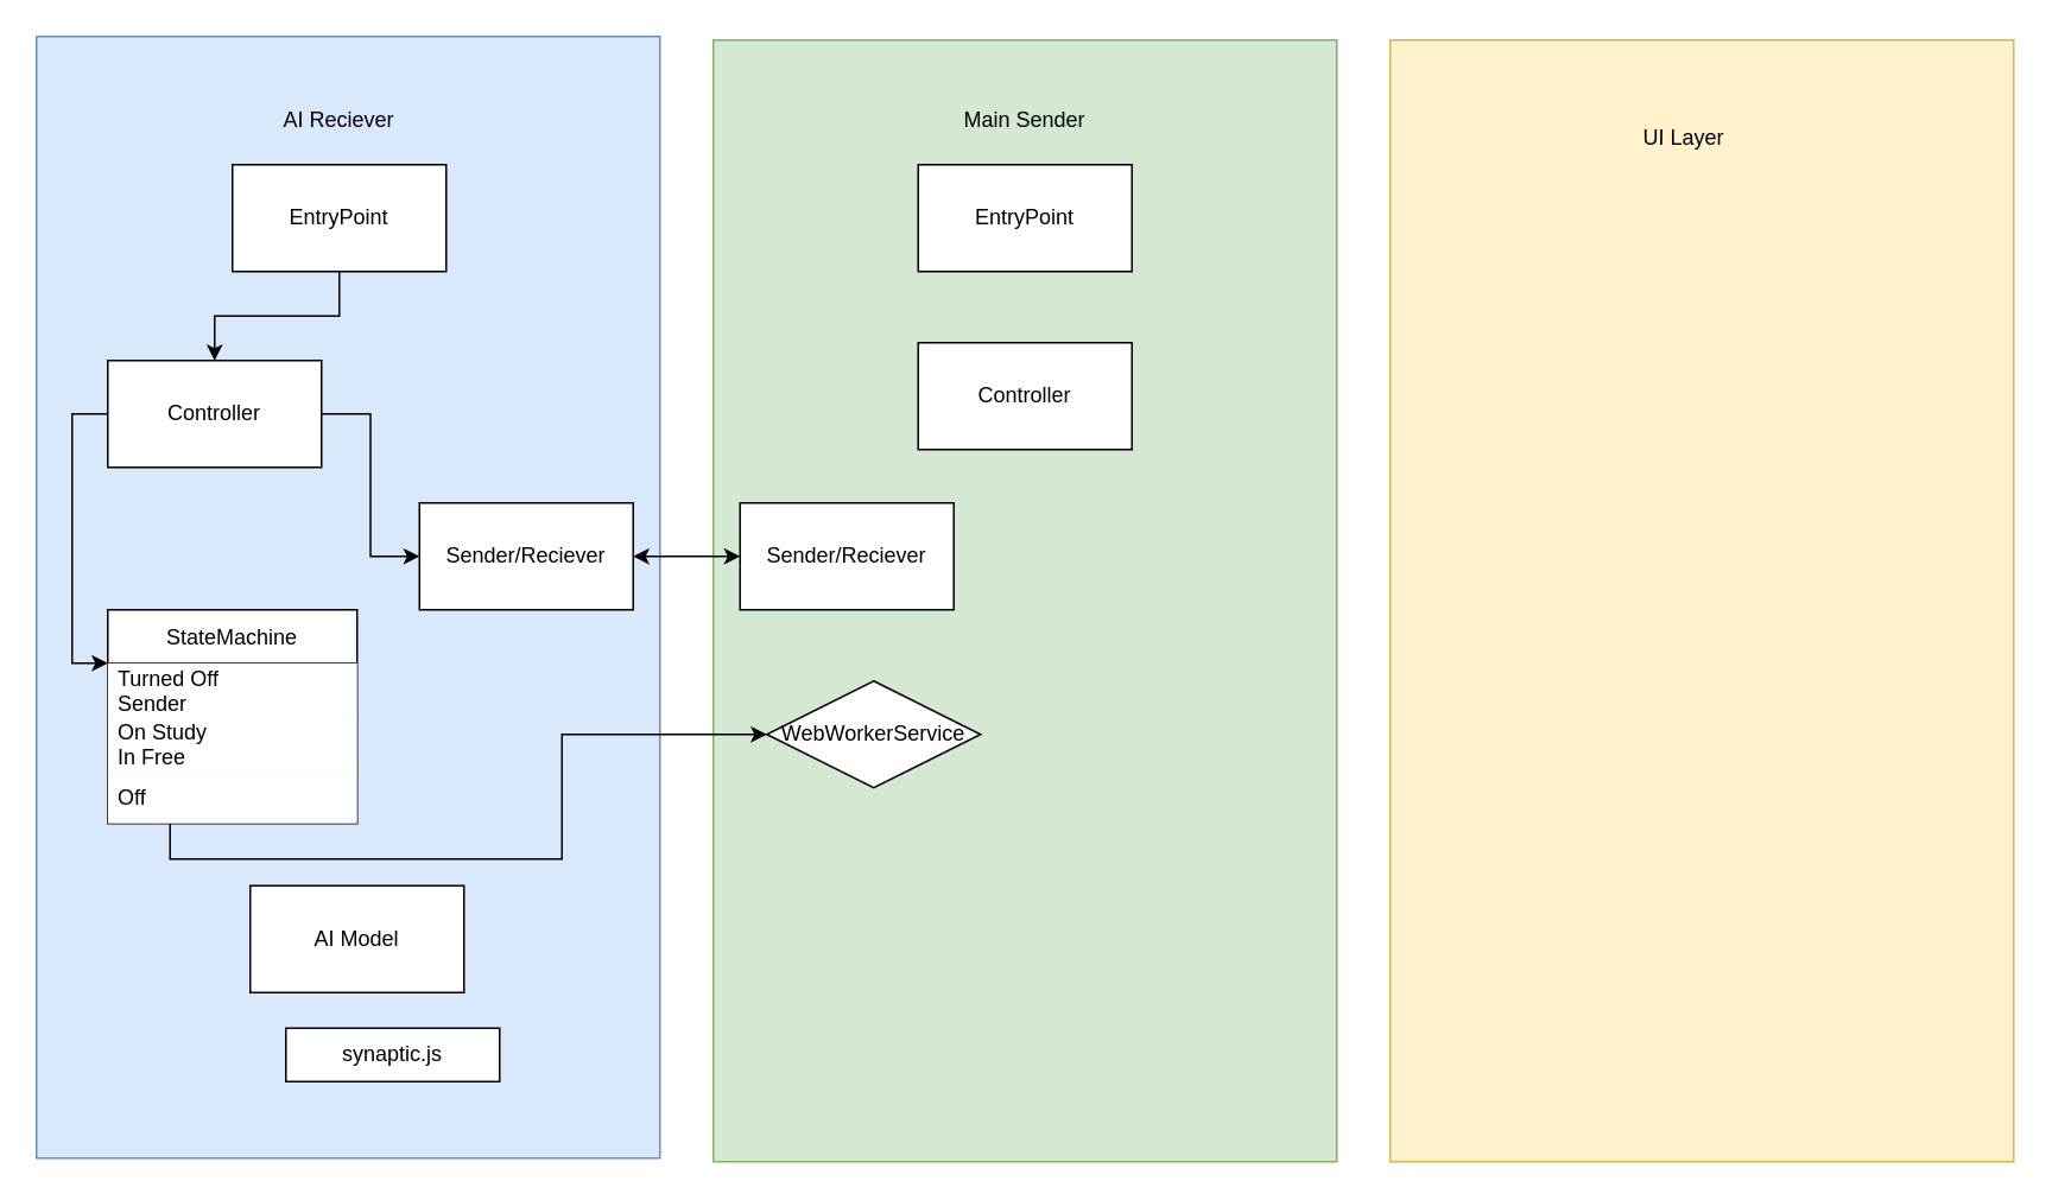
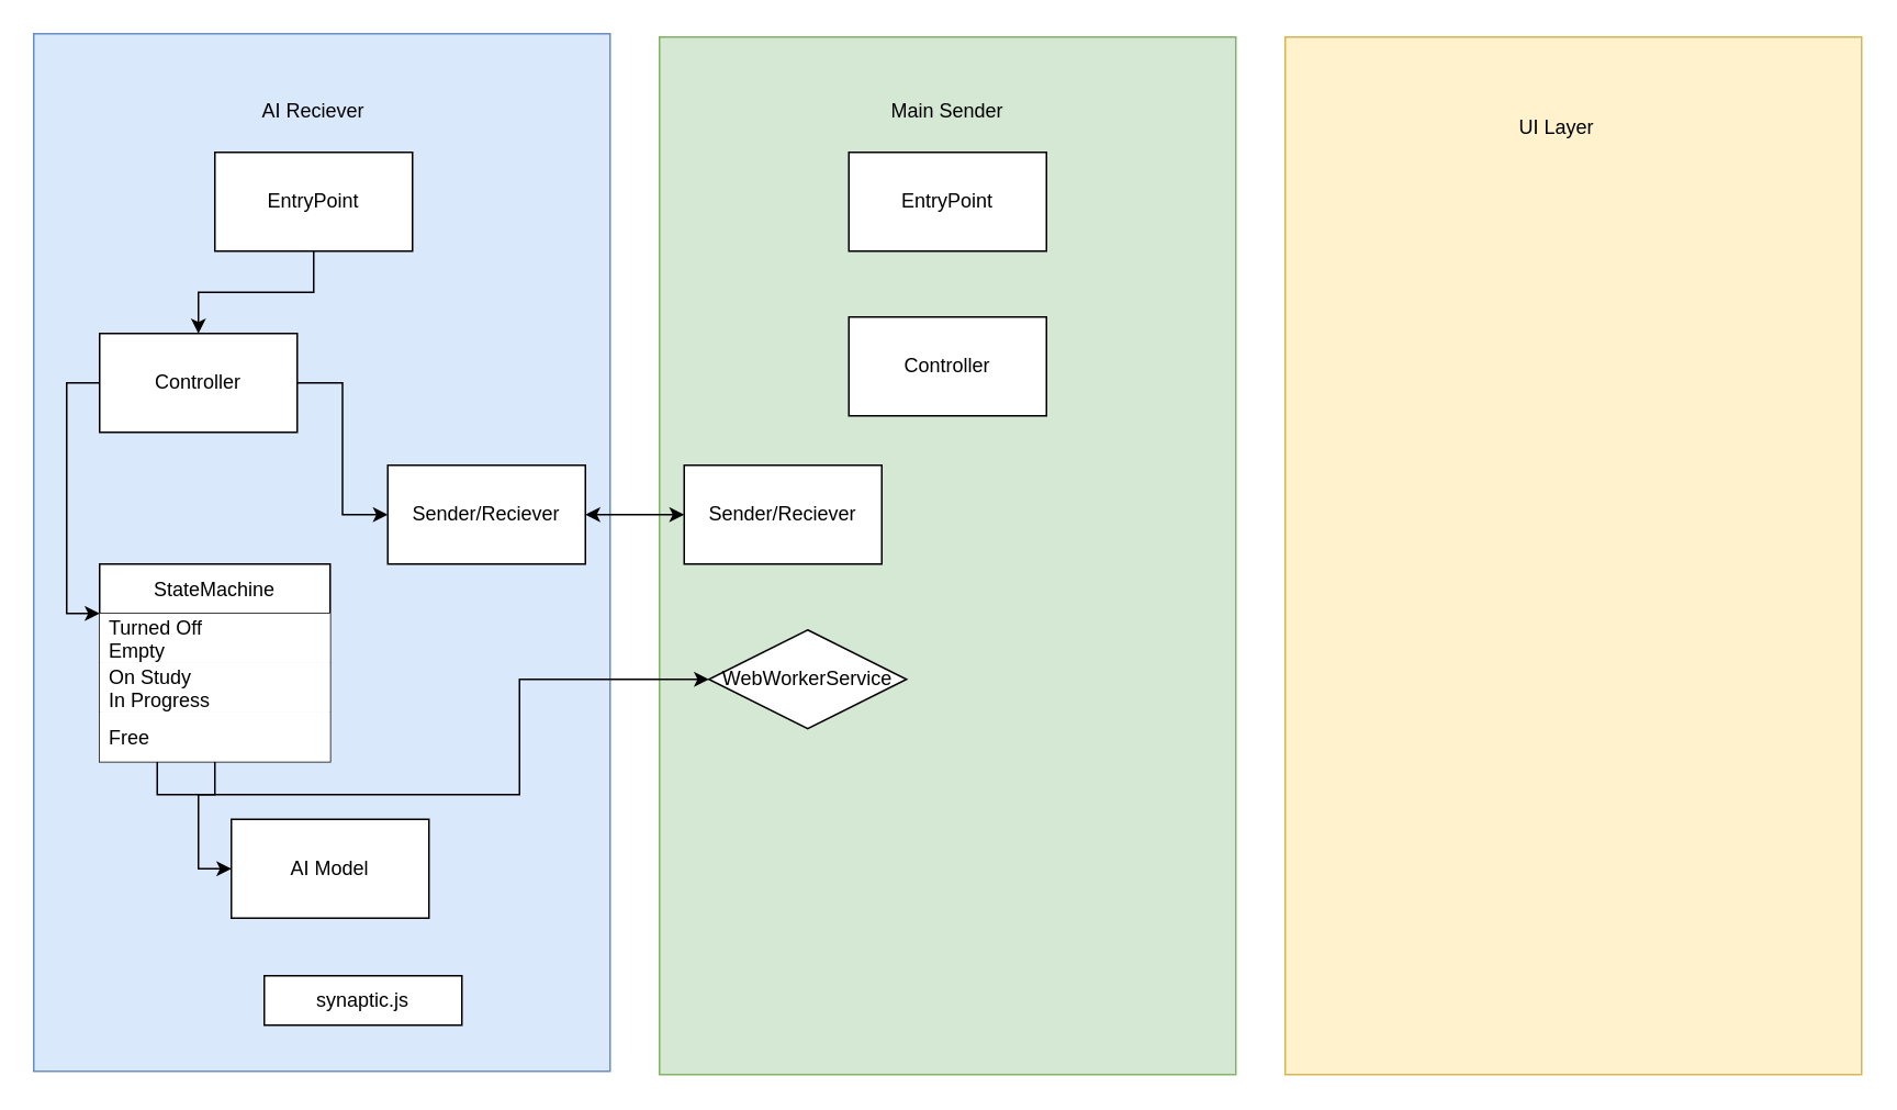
  <mxCell id="0" />
  <mxCell id="1" parent="0" />
  <mxCell id="2" value="" style="rounded=0;whiteSpace=wrap;html=1;fillColor=#fff2cc;strokeColor=#d6b656;" vertex="1" parent="1"><mxGeometry x="780" y="22" width="350" height="630" as="geometry" /></mxCell>
  <mxCell id="3" value="" style="rounded=0;whiteSpace=wrap;html=1;fillColor=#d5e8d4;strokeColor=#82b366;" vertex="1" parent="1"><mxGeometry x="400" y="22" width="350" height="630" as="geometry" /></mxCell>
  <mxCell id="4" value="Main Sender" style="text;html=1;strokeColor=none;fillColor=none;align=center;verticalAlign=middle;whiteSpace=wrap;rounded=0;" vertex="1" parent="1"><mxGeometry x="445" y="52" width="260" height="30" as="geometry" /></mxCell>
  <mxCell id="5" value="UI Layer" style="text;html=1;strokeColor=none;fillColor=none;align=center;verticalAlign=middle;whiteSpace=wrap;rounded=0;" vertex="1" parent="1"><mxGeometry x="815" y="62" width="260" height="30" as="geometry" /></mxCell>
  <mxCell id="6" value="Sender/Reciever" style="rounded=0;whiteSpace=wrap;html=1;" vertex="1" parent="1"><mxGeometry x="415" y="282" width="120" height="60" as="geometry" /></mxCell>
  <mxCell id="7" value="EntryPoint" style="rounded=0;whiteSpace=wrap;html=1;" vertex="1" parent="1"><mxGeometry x="515" y="92" width="120" height="60" as="geometry" /></mxCell>
  <mxCell id="8" value="" style="group" vertex="1" connectable="0" parent="1"><mxGeometry x="20" y="22" width="350" height="630" as="geometry" /></mxCell>
  <mxCell id="9" value="" style="rounded=0;whiteSpace=wrap;html=1;fillColor=#dae8fc;strokeColor=#6c8ebf;" vertex="1" parent="8"><mxGeometry y="-2" width="350" height="630" as="geometry" /></mxCell>
  <mxCell id="10" value="AI Reciever" style="text;html=1;strokeColor=none;fillColor=none;align=center;verticalAlign=middle;whiteSpace=wrap;rounded=0;" vertex="1" parent="8"><mxGeometry x="40" y="30" width="260" height="30" as="geometry" /></mxCell>
  <mxCell id="11" value="" style="edgeStyle=orthogonalEdgeStyle;rounded=0;orthogonalLoop=1;jettySize=auto;html=1;" edge="1" parent="8" source="12" target="24"><mxGeometry relative="1" as="geometry" /></mxCell>
  <mxCell id="12" value="EntryPoint" style="rounded=0;whiteSpace=wrap;html=1;" vertex="1" parent="8"><mxGeometry x="110" y="70" width="120" height="60" as="geometry" /></mxCell>
  <mxCell id="13" value="Sender/Reciever" style="rounded=0;whiteSpace=wrap;html=1;" vertex="1" parent="8"><mxGeometry x="215" y="260" width="120" height="60" as="geometry" /></mxCell>
- <mxCell id="14" value="synaptic.js" style="rounded=0;whiteSpace=wrap;html=1;" vertex="1" parent="8"><mxGeometry x="140" y="555" width="120" height="30" as="geometry" /></mxCell>
+ <mxCell id="14" value="synaptic.js" style="rounded=0;whiteSpace=wrap;html=1;" vertex="1" parent="8"><mxGeometry x="140" y="570" width="120" height="30" as="geometry" /></mxCell>
  <mxCell id="15" value="AI Model" style="rounded=0;whiteSpace=wrap;html=1;" vertex="1" parent="8"><mxGeometry x="120" y="475" width="120" height="60" as="geometry" /></mxCell>
  <mxCell id="16" style="edgeStyle=orthogonalEdgeStyle;rounded=0;orthogonalLoop=1;jettySize=auto;html=1;exitX=0.25;exitY=1;exitDx=0;exitDy=0;" edge="1" parent="8" source="18" target="27"><mxGeometry relative="1" as="geometry" /></mxCell>
+ <mxCell id="17" style="edgeStyle=orthogonalEdgeStyle;rounded=0;orthogonalLoop=1;jettySize=auto;html=1;entryX=0;entryY=0.5;entryDx=0;entryDy=0;" edge="1" parent="8" source="18" target="15"><mxGeometry relative="1" as="geometry" /></mxCell>
  <mxCell id="18" value="StateMachine" style="swimlane;fontStyle=0;childLayout=stackLayout;horizontal=1;startSize=30;horizontalStack=0;resizeParent=1;resizeParentMax=0;resizeLast=0;collapsible=1;marginBottom=0;" vertex="1" parent="8"><mxGeometry x="40" y="320" width="140" height="120" as="geometry" /></mxCell>
- <mxCell id="19" value="Turned Off&#10;Sender" style="text;strokeColor=none;fillColor=default;align=left;verticalAlign=middle;spacingLeft=4;spacingRight=4;overflow=hidden;points=[[0,0.5],[1,0.5]];portConstraint=eastwest;rotatable=0;" vertex="1" parent="18"><mxGeometry y="30" width="140" height="30" as="geometry" /></mxCell>
- <mxCell id="20" value="On Study&#10;In Free" style="text;strokeColor=none;fillColor=default;align=left;verticalAlign=middle;spacingLeft=4;spacingRight=4;overflow=hidden;points=[[0,0.5],[1,0.5]];portConstraint=eastwest;rotatable=0;" vertex="1" parent="18"><mxGeometry y="60" width="140" height="30" as="geometry" /></mxCell>
- <mxCell id="21" value="Off" style="text;strokeColor=none;fillColor=default;align=left;verticalAlign=middle;spacingLeft=4;spacingRight=4;overflow=hidden;points=[[0,0.5],[1,0.5]];portConstraint=eastwest;rotatable=0;" vertex="1" parent="18"><mxGeometry y="90" width="140" height="30" as="geometry" /></mxCell>
+ <mxCell id="19" value="Turned Off&#10;Empty" style="text;strokeColor=none;fillColor=default;align=left;verticalAlign=middle;spacingLeft=4;spacingRight=4;overflow=hidden;points=[[0,0.5],[1,0.5]];portConstraint=eastwest;rotatable=0;" vertex="1" parent="18"><mxGeometry y="30" width="140" height="30" as="geometry" /></mxCell>
+ <mxCell id="20" value="On Study&#10;In Progress" style="text;strokeColor=none;fillColor=default;align=left;verticalAlign=middle;spacingLeft=4;spacingRight=4;overflow=hidden;points=[[0,0.5],[1,0.5]];portConstraint=eastwest;rotatable=0;" vertex="1" parent="18"><mxGeometry y="60" width="140" height="30" as="geometry" /></mxCell>
+ <mxCell id="21" value="Free" style="text;strokeColor=none;fillColor=default;align=left;verticalAlign=middle;spacingLeft=4;spacingRight=4;overflow=hidden;points=[[0,0.5],[1,0.5]];portConstraint=eastwest;rotatable=0;" vertex="1" parent="18"><mxGeometry y="90" width="140" height="30" as="geometry" /></mxCell>
  <mxCell id="22" style="edgeStyle=orthogonalEdgeStyle;rounded=0;orthogonalLoop=1;jettySize=auto;html=1;entryX=0;entryY=0.5;entryDx=0;entryDy=0;" edge="1" parent="8" source="24" target="13"><mxGeometry relative="1" as="geometry" /></mxCell>
  <mxCell id="23" style="edgeStyle=orthogonalEdgeStyle;rounded=0;orthogonalLoop=1;jettySize=auto;html=1;entryX=0;entryY=0.25;entryDx=0;entryDy=0;exitX=0;exitY=0.5;exitDx=0;exitDy=0;" edge="1" parent="8" source="24" target="18"><mxGeometry relative="1" as="geometry" /></mxCell>
  <mxCell id="24" value="Controller" style="rounded=0;whiteSpace=wrap;html=1;" vertex="1" parent="8"><mxGeometry x="40" y="180" width="120" height="60" as="geometry" /></mxCell>
  <mxCell id="25" value="" style="endArrow=classic;startArrow=classic;html=1;rounded=0;entryX=0;entryY=0.5;entryDx=0;entryDy=0;exitX=1;exitY=0.5;exitDx=0;exitDy=0;" edge="1" parent="1" source="13" target="6"><mxGeometry width="50" height="50" relative="1" as="geometry"><mxPoint x="280" y="352" as="sourcePoint" /><mxPoint x="330" y="302" as="targetPoint" /></mxGeometry></mxCell>
  <mxCell id="26" value="Controller" style="rounded=0;whiteSpace=wrap;html=1;fillColor=default;" vertex="1" parent="1"><mxGeometry x="515" y="192" width="120" height="60" as="geometry" /></mxCell>
  <mxCell id="27" value="WebWorkerService" style="rhombus;whiteSpace=wrap;html=1;fillColor=default;" vertex="1" parent="1"><mxGeometry x="430" y="382" width="120" height="60" as="geometry" /></mxCell>
